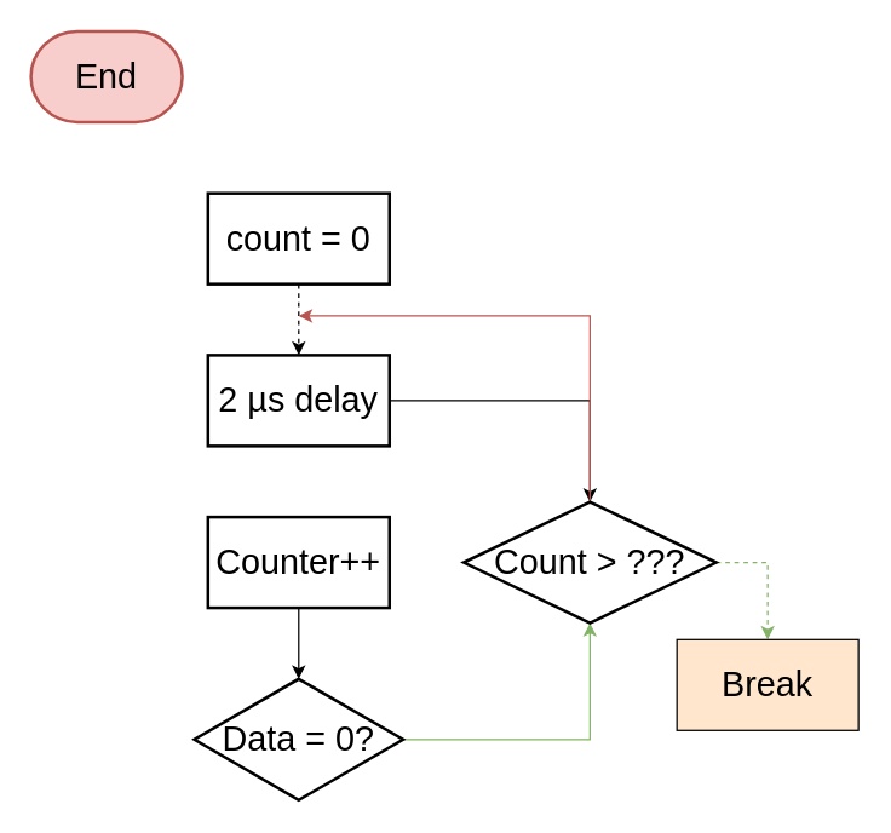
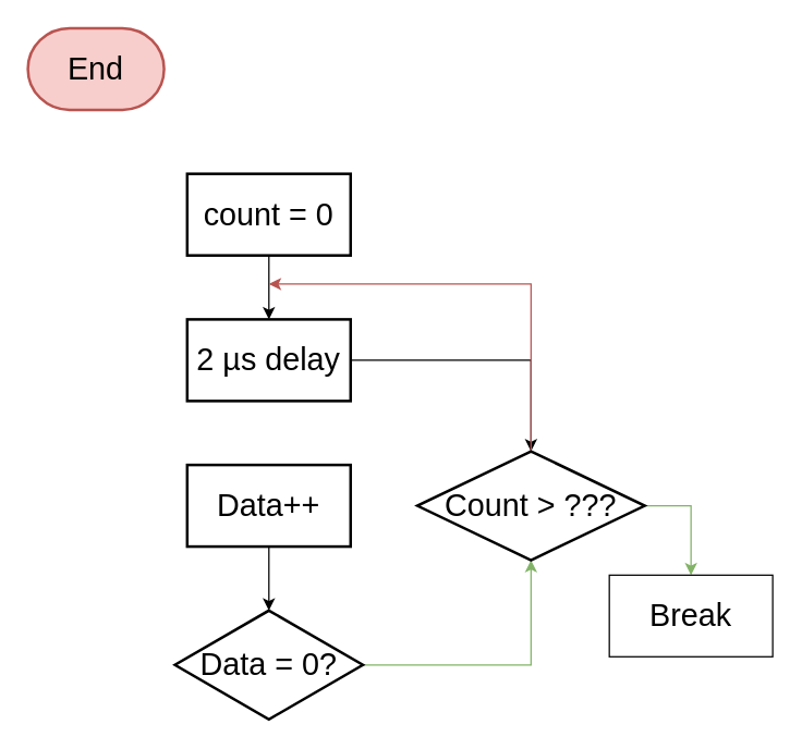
  <mxCell id="0" />
  <mxCell id="1" parent="0" />
  <mxCell id="2" value="&lt;font style=&quot;font-size: 23px&quot;&gt;End&lt;/font&gt;" style="strokeWidth=2;html=1;shape=mxgraph.flowchart.terminator;whiteSpace=wrap;fillColor=#f8cecc;strokeColor=#b85450;" parent="1" vertex="1"><mxGeometry x="20" y="20" width="100" height="60" as="geometry" /></mxCell>
- <mxCell id="3" value="" style="edgeStyle=orthogonalEdgeStyle;rounded=0;orthogonalLoop=1;jettySize=auto;html=1;fontSize=23;dashed=1;" parent="1" source="4" target="6" edge="1"><mxGeometry relative="1" as="geometry" /></mxCell>
+ <mxCell id="3" value="" style="edgeStyle=orthogonalEdgeStyle;rounded=0;orthogonalLoop=1;jettySize=auto;html=1;fontSize=23;" parent="1" source="4" target="6" edge="1"><mxGeometry relative="1" as="geometry" /></mxCell>
  <mxCell id="4" value="count = 0" style="whiteSpace=wrap;html=1;strokeWidth=2;sketch=0;fontSize=23;" parent="1" vertex="1"><mxGeometry x="137" y="127" width="120" height="60" as="geometry" /></mxCell>
  <mxCell id="5" value="" style="edgeStyle=orthogonalEdgeStyle;rounded=0;orthogonalLoop=1;jettySize=auto;html=1;fontSize=23;" parent="1" source="6" target="13" edge="1"><mxGeometry relative="1" as="geometry" /></mxCell>
  <mxCell id="6" value="2&amp;nbsp;µs delay" style="whiteSpace=wrap;html=1;fontSize=23;strokeWidth=2;sketch=0;" parent="1" vertex="1"><mxGeometry x="137" y="234" width="120" height="60" as="geometry" /></mxCell>
  <mxCell id="7" value="" style="edgeStyle=orthogonalEdgeStyle;rounded=0;orthogonalLoop=1;jettySize=auto;html=1;fontSize=23;" parent="1" source="8" target="10" edge="1"><mxGeometry relative="1" as="geometry" /></mxCell>
- <mxCell id="8" value="Counter++" style="whiteSpace=wrap;html=1;fontSize=23;strokeWidth=2;sketch=0;" parent="1" vertex="1"><mxGeometry x="137" y="341" width="120" height="60" as="geometry" /></mxCell>
+ <mxCell id="8" value="Data++" style="whiteSpace=wrap;html=1;fontSize=23;strokeWidth=2;sketch=0;" parent="1" vertex="1"><mxGeometry x="137" y="341" width="120" height="60" as="geometry" /></mxCell>
  <mxCell id="9" value="" style="edgeStyle=orthogonalEdgeStyle;rounded=0;orthogonalLoop=1;jettySize=auto;html=1;fontSize=23;fillColor=#d5e8d4;strokeColor=#82b366;" parent="1" source="10" target="13" edge="1"><mxGeometry relative="1" as="geometry" /></mxCell>
  <mxCell id="10" value="Data = 0?" style="rhombus;whiteSpace=wrap;html=1;fontSize=23;strokeWidth=2;sketch=0;" parent="1" vertex="1"><mxGeometry x="128" y="448" width="138" height="80" as="geometry" /></mxCell>
  <mxCell id="11" value="" style="edgeStyle=orthogonalEdgeStyle;rounded=0;orthogonalLoop=1;jettySize=auto;html=1;fontSize=23;exitX=0.5;exitY=0;exitDx=0;exitDy=0;fillColor=#f8cecc;strokeColor=#b85450;" parent="1" source="13" edge="1"><mxGeometry relative="1" as="geometry"><mxPoint x="197" y="208" as="targetPoint" /><Array as="points"><mxPoint x="390" y="208" /></Array></mxGeometry></mxCell>
- <mxCell id="12" style="edgeStyle=orthogonalEdgeStyle;rounded=0;orthogonalLoop=1;jettySize=auto;html=1;fontSize=23;fillColor=#d5e8d4;strokeColor=#82b366;entryX=0.5;entryY=0;entryDx=0;entryDy=0;exitX=1;exitY=0.5;exitDx=0;exitDy=0;dashed=1;" parent="1" source="13" target="14" edge="1"><mxGeometry relative="1" as="geometry"><mxPoint x="517" y="371" as="targetPoint" /></mxGeometry></mxCell>
+ <mxCell id="12" style="edgeStyle=orthogonalEdgeStyle;rounded=0;orthogonalLoop=1;jettySize=auto;html=1;fontSize=23;fillColor=#d5e8d4;strokeColor=#82b366;entryX=0.5;entryY=0;entryDx=0;entryDy=0;exitX=1;exitY=0.5;exitDx=0;exitDy=0;" parent="1" source="13" target="14" edge="1"><mxGeometry relative="1" as="geometry"><mxPoint x="517" y="371" as="targetPoint" /></mxGeometry></mxCell>
  <mxCell id="13" value="Count &amp;gt; ???" style="rhombus;whiteSpace=wrap;html=1;fontSize=23;strokeWidth=2;sketch=0;" parent="1" vertex="1"><mxGeometry x="306" y="331" width="167" height="80" as="geometry" /></mxCell>
- <mxCell id="14" value="Break" style="rounded=0;whiteSpace=wrap;html=1;fontSize=23;fillColor=#ffe6cc;" parent="1" vertex="1"><mxGeometry x="447" y="422" width="120" height="60" as="geometry" /></mxCell>
+ <mxCell id="14" value="Break" style="rounded=0;whiteSpace=wrap;html=1;fontSize=23;" parent="1" vertex="1"><mxGeometry x="447" y="422" width="120" height="60" as="geometry" /></mxCell>
